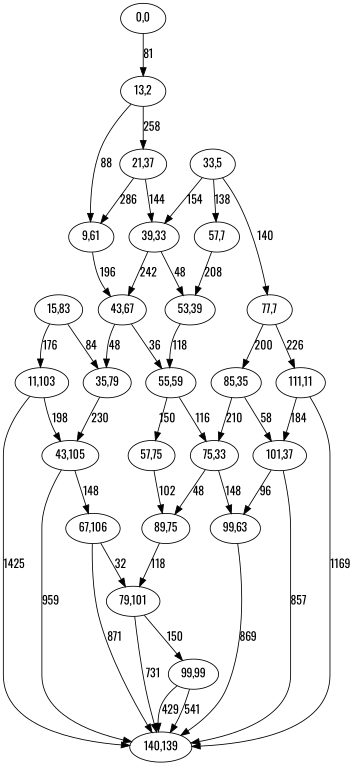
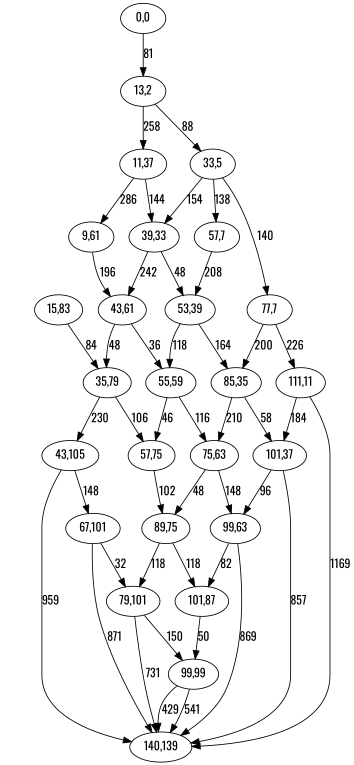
  digraph {
    fontname=Oswald
    node [fontname=Oswald]
    edge [fontname=Oswald]
    n1 [label="15,83"]
    n2 [label="35,79"]
-   n3 [label="11,103"]
    n4 [label="43,105"]
    n5 [label="57,75"]
    n6 [label="140,139"]
-   n7 [label="67,106"]
+   n7 [label="67,101"]
    n8 [label="89,75"]
    n9 [label="79,101"]
    n10 [label="99,99"]
    n11 [label="0,0"]
    n12 [label="13,2"]
-   n13 [label="21,37"]
+   n13 [label="11,37"]
    n14 [label="33,5"]
    n15 [label="39,33"]
    n16 [label="9,61"]
    n17 [label="57,7"]
    n18 [label="77,7"]
    n19 [label="53,39"]
    n20 [label="85,35"]
    n21 [label="111,11"]
    n22 [label="55,59"]
    n23 [label="101,37"]
-   n24 [label="75,33"]
-   n26 [label="43,67"]
+   n24 [label="75,63"]
+   n25 [label="101,87"]
+   n26 [label="43,61"]
    n27 [label="99,63"]
    n1 -> n2 [label=84]
-   n1 -> n3 [label=176]
    n2 -> n4 [label=230]
-   n3 -> n4 [label=198]
-   n3 -> n6 [label=1425]
+   n2 -> n5 [label=106]
    n4 -> n6 [label=959]
    n4 -> n7 [label=148]
    n5 -> n8 [label=102]
    n7 -> n6 [label=871]
    n7 -> n9 [label=32]
    n8 -> n9 [label=118]
+   n8 -> n25 [label=118]
    n9 -> n6 [label=731]
    n9 -> n10 [label=150]
    n10 -> n6 [label=429]
    n10 -> n6 [label=541]
    n11 -> n12 [label=81]
    n12 -> n13 [label=258]
-   n12 -> n16 [label=88]
+   n12 -> n14 [label=88]
    n13 -> n15 [label=144]
    n13 -> n16 [label=286]
    n14 -> n15 [label=154]
    n14 -> n17 [label=138]
    n14 -> n18 [label=140]
    n15 -> n19 [label=48]
    n15 -> n26 [label=242]
    n16 -> n26 [label=196]
    n17 -> n19 [label=208]
    n18 -> n20 [label=200]
    n18 -> n21 [label=226]
+   n19 -> n20 [label=164]
    n19 -> n22 [label=118]
    n20 -> n23 [label=58]
    n20 -> n24 [label=210]
    n21 -> n6 [label=1169]
    n21 -> n23 [label=184]
-   n22 -> n5 [label=150]
+   n22 -> n5 [label=46]
    n22 -> n24 [label=116]
    n23 -> n6 [label=857]
    n23 -> n27 [label=96]
    n24 -> n8 [label=48]
    n24 -> n27 [label=148]
+   n25 -> n10 [label=50]
    n26 -> n2 [label=48]
    n26 -> n22 [label=36]
    n27 -> n6 [label=869]
+   n27 -> n25 [label=82]
  }
